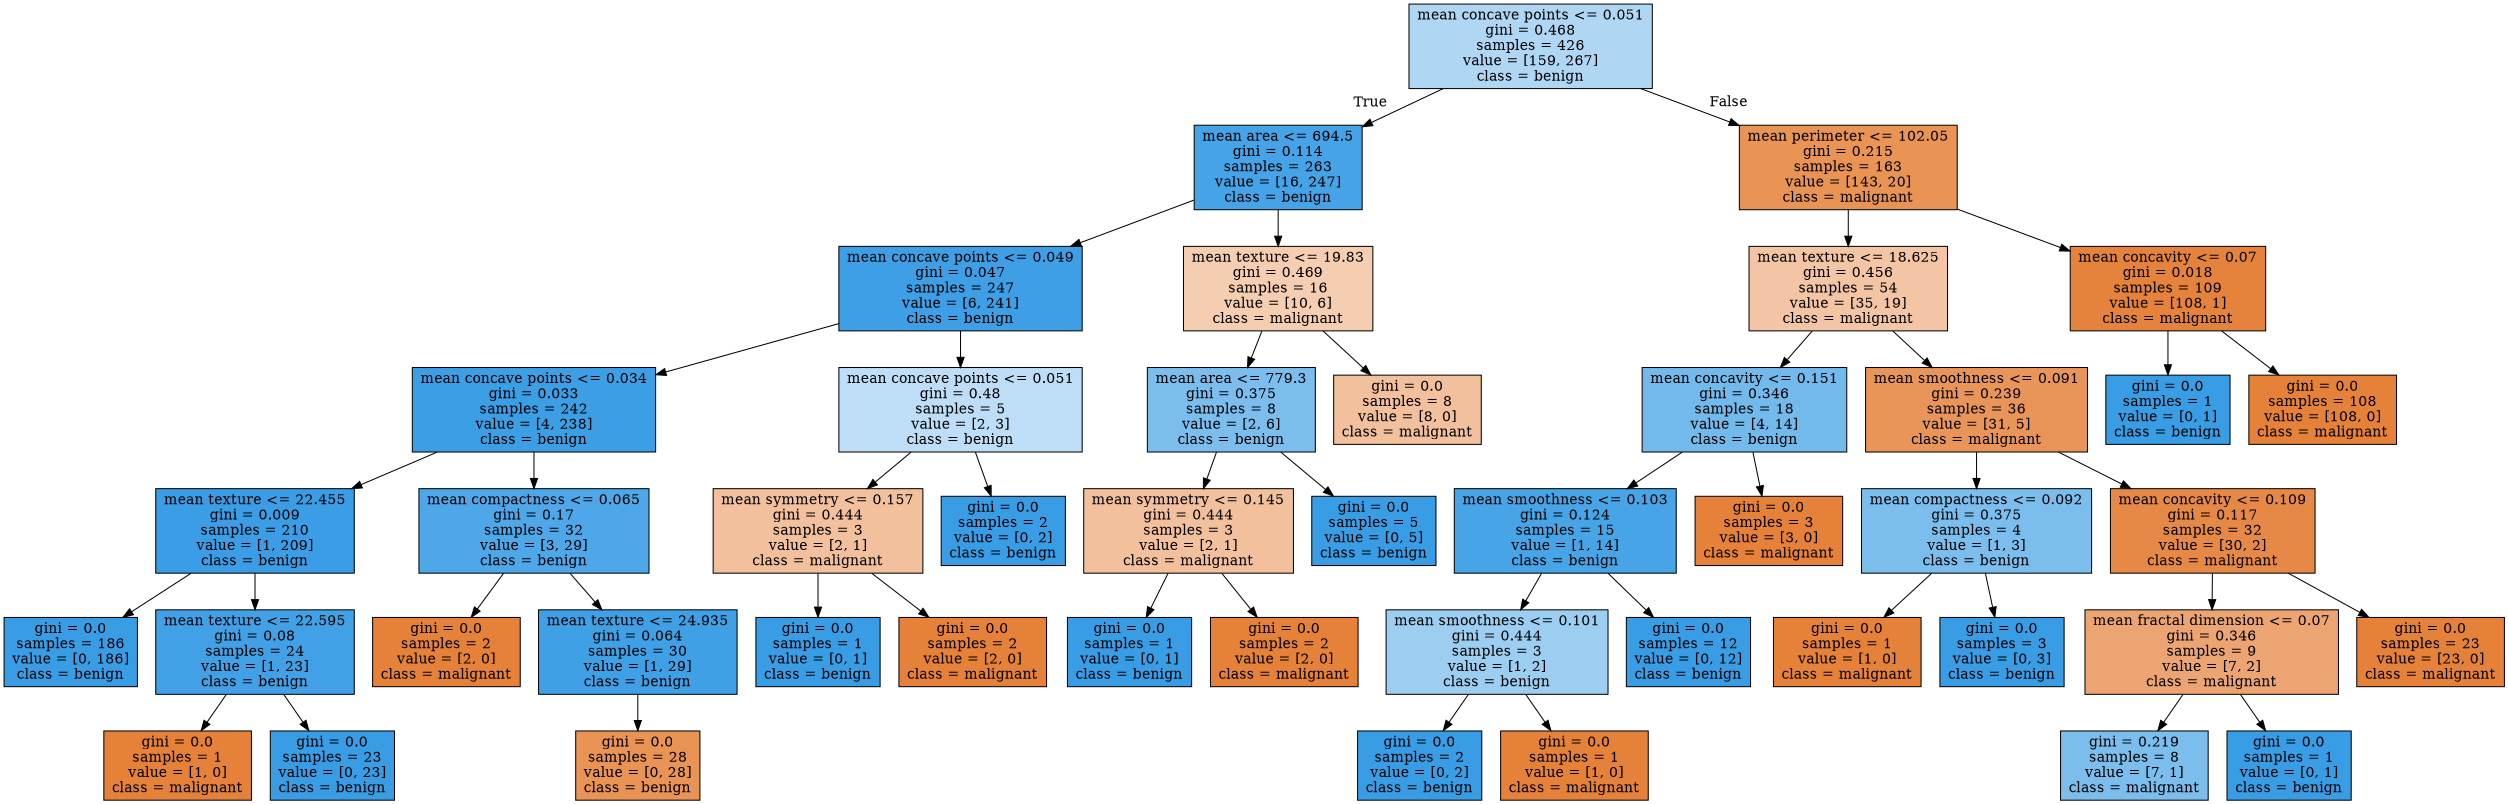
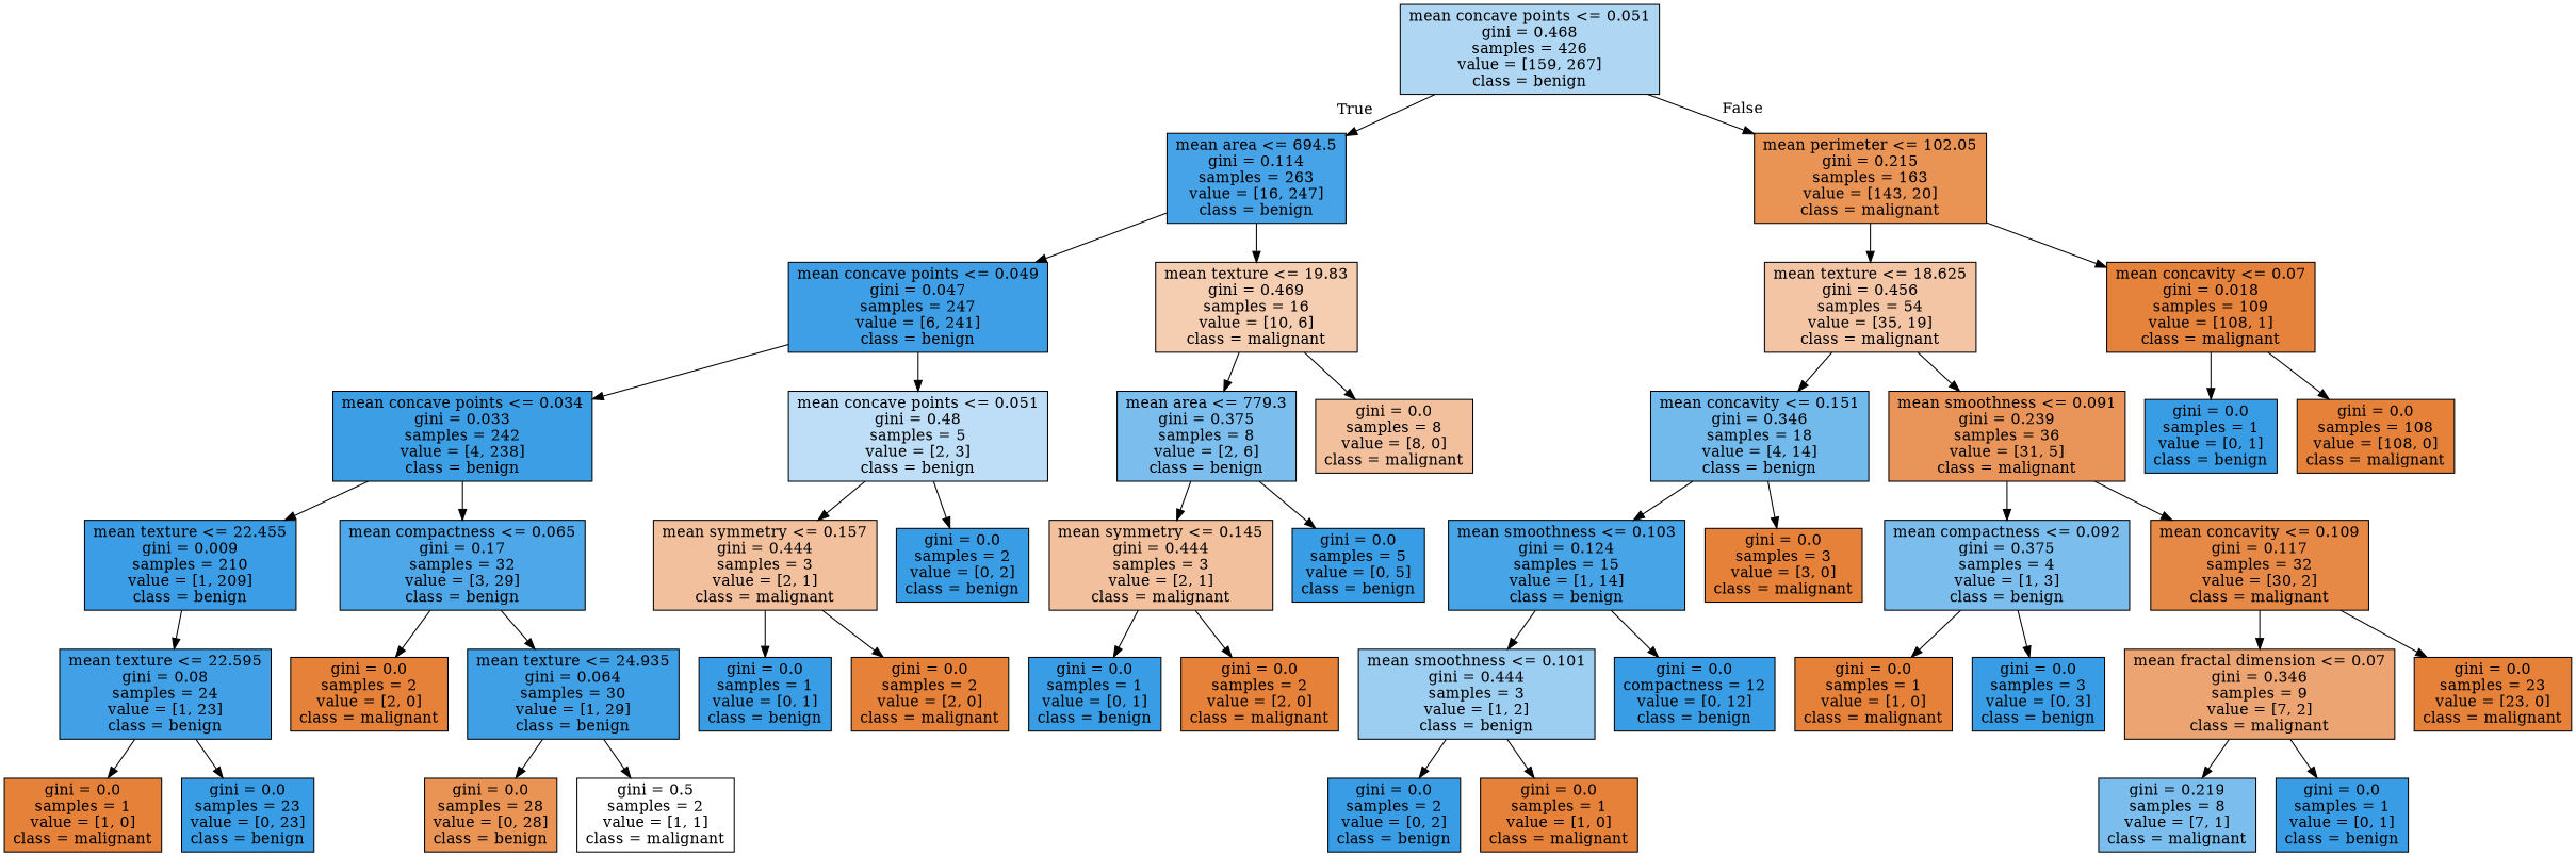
  digraph {
    node [color=black fillcolor="#399de5" shape=box style=filled]
    n1 [fillcolor="#afd7f4" label="mean concave points <= 0.051\ngini = 0.468\nsamples = 426\nvalue = [159, 267]\nclass = benign"]
    n2 [fillcolor="#46a3e7" label="mean area <= 694.5\ngini = 0.114\nsamples = 263\nvalue = [16, 247]\nclass = benign"]
    n3 [fillcolor="#e99355" label="mean perimeter <= 102.05\ngini = 0.215\nsamples = 163\nvalue = [143, 20]\nclass = malignant"]
    n4 [fillcolor="#3e9fe6" label="mean concave points <= 0.049\ngini = 0.047\nsamples = 247\nvalue = [6, 241]\nclass = benign"]
    n5 [fillcolor="#f5cdb0" label="mean texture <= 19.83\ngini = 0.469\nsamples = 16\nvalue = [10, 6]\nclass = malignant"]
    n6 [fillcolor="#f3c5a4" label="mean texture <= 18.625\ngini = 0.456\nsamples = 54\nvalue = [35, 19]\nclass = malignant"]
    n7 [fillcolor="#e5823b" label="mean concavity <= 0.07\ngini = 0.018\nsamples = 109\nvalue = [108, 1]\nclass = malignant"]
    n8 [fillcolor="#3c9fe5" label="mean concave points <= 0.034\ngini = 0.033\nsamples = 242\nvalue = [4, 238]\nclass = benign"]
    n9 [fillcolor="#bddef6" label="mean concave points <= 0.051\ngini = 0.48\nsamples = 5\nvalue = [2, 3]\nclass = benign"]
    n10 [fillcolor="#7bbeee" label="mean area <= 779.3\ngini = 0.375\nsamples = 8\nvalue = [2, 6]\nclass = benign"]
    n11 [fillcolor="#f2c09c" label="gini = 0.0\nsamples = 8\nvalue = [8, 0]\nclass = malignant"]
    n12 [fillcolor="#3a9de5" label="mean texture <= 22.455\ngini = 0.009\nsamples = 210\nvalue = [1, 209]\nclass = benign"]
    n13 [fillcolor="#4da7e8" label="mean compactness <= 0.065\ngini = 0.17\nsamples = 32\nvalue = [3, 29]\nclass = benign"]
    n14 [fillcolor="#f2c09c" label="mean symmetry <= 0.157\ngini = 0.444\nsamples = 3\nvalue = [2, 1]\nclass = malignant"]
    n15 [label="gini = 0.0\nsamples = 2\nvalue = [0, 2]\nclass = benign"]
-   n16 [label="gini = 0.0\nsamples = 186\nvalue = [0, 186]\nclass = benign"]
    n17 [fillcolor="#42a1e6" label="mean texture <= 22.595\ngini = 0.08\nsamples = 24\nvalue = [1, 23]\nclass = benign"]
    n18 [fillcolor="#e58139" label="gini = 0.0\nsamples = 2\nvalue = [2, 0]\nclass = malignant"]
    n19 [fillcolor="#40a0e6" label="mean texture <= 24.935\ngini = 0.064\nsamples = 30\nvalue = [1, 29]\nclass = benign"]
    n20 [fillcolor="#e58139" label="gini = 0.0\nsamples = 1\nvalue = [1, 0]\nclass = malignant"]
    n21 [label="gini = 0.0\nsamples = 23\nvalue = [0, 23]\nclass = benign"]
    n22 [fillcolor="#e99355" label="gini = 0.0\nsamples = 28\nvalue = [0, 28]\nclass = benign"]
+   n23 [fillcolor="#ffffff" label="gini = 0.5\nsamples = 2\nvalue = [1, 1]\nclass = malignant"]
    n24 [label="gini = 0.0\nsamples = 1\nvalue = [0, 1]\nclass = benign"]
    n25 [fillcolor="#e58139" label="gini = 0.0\nsamples = 2\nvalue = [2, 0]\nclass = malignant"]
    n26 [fillcolor="#f2c09c" label="mean symmetry <= 0.145\ngini = 0.444\nsamples = 3\nvalue = [2, 1]\nclass = malignant"]
    n27 [label="gini = 0.0\nsamples = 5\nvalue = [0, 5]\nclass = benign"]
    n28 [label="gini = 0.0\nsamples = 1\nvalue = [0, 1]\nclass = benign"]
    n29 [fillcolor="#e58139" label="gini = 0.0\nsamples = 2\nvalue = [2, 0]\nclass = malignant"]
    n30 [fillcolor="#72b9ec" label="mean concavity <= 0.151\ngini = 0.346\nsamples = 18\nvalue = [4, 14]\nclass = benign"]
    n31 [fillcolor="#e99559" label="mean smoothness <= 0.091\ngini = 0.239\nsamples = 36\nvalue = [31, 5]\nclass = malignant"]
    n32 [label="gini = 0.0\nsamples = 1\nvalue = [0, 1]\nclass = benign"]
    n33 [fillcolor="#e58139" label="gini = 0.0\nsamples = 108\nvalue = [108, 0]\nclass = malignant"]
    n34 [fillcolor="#47a4e7" label="mean smoothness <= 0.103\ngini = 0.124\nsamples = 15\nvalue = [1, 14]\nclass = benign"]
    n35 [fillcolor="#e58139" label="gini = 0.0\nsamples = 3\nvalue = [3, 0]\nclass = malignant"]
    n36 [fillcolor="#7bbeee" label="mean compactness <= 0.092\ngini = 0.375\nsamples = 4\nvalue = [1, 3]\nclass = benign"]
    n37 [fillcolor="#e78946" label="mean concavity <= 0.109\ngini = 0.117\nsamples = 32\nvalue = [30, 2]\nclass = malignant"]
    n38 [fillcolor="#9ccef2" label="mean smoothness <= 0.101\ngini = 0.444\nsamples = 3\nvalue = [1, 2]\nclass = benign"]
-   n39 [label="gini = 0.0\nsamples = 12\nvalue = [0, 12]\nclass = benign"]
+   n39 [label="gini = 0.0\ncompactness = 12\nvalue = [0, 12]\nclass = benign"]
    n40 [label="gini = 0.0\nsamples = 2\nvalue = [0, 2]\nclass = benign"]
    n41 [fillcolor="#e58139" label="gini = 0.0\nsamples = 1\nvalue = [1, 0]\nclass = malignant"]
    n42 [fillcolor="#e58139" label="gini = 0.0\nsamples = 1\nvalue = [1, 0]\nclass = malignant"]
    n43 [label="gini = 0.0\nsamples = 3\nvalue = [0, 3]\nclass = benign"]
    n44 [fillcolor="#eca572" label="mean fractal dimension <= 0.07\ngini = 0.346\nsamples = 9\nvalue = [7, 2]\nclass = malignant"]
    n45 [fillcolor="#e58139" label="gini = 0.0\nsamples = 23\nvalue = [23, 0]\nclass = malignant"]
    n46 [fillcolor="#7bbeee" label="gini = 0.219\nsamples = 8\nvalue = [7, 1]\nclass = malignant"]
    n47 [label="gini = 0.0\nsamples = 1\nvalue = [0, 1]\nclass = benign"]
    n1 -> n2 [headlabel=True labelangle=45 labeldistance=2.5]
    n1 -> n3 [headlabel=False labelangle=-45 labeldistance=2.5]
    n2 -> n4
    n2 -> n5
    n3 -> n6
    n3 -> n7
    n4 -> n8
    n4 -> n9
    n5 -> n10
    n5 -> n11
    n6 -> n30
    n6 -> n31
    n7 -> n32
    n7 -> n33
    n8 -> n12
    n8 -> n13
    n9 -> n14
    n9 -> n15
    n10 -> n26
    n10 -> n27
-   n12 -> n16
    n12 -> n17
    n13 -> n18
    n13 -> n19
    n14 -> n24
    n14 -> n25
    n17 -> n20
    n17 -> n21
    n19 -> n22
+   n19 -> n23
    n26 -> n28
    n26 -> n29
    n30 -> n34
    n30 -> n35
    n31 -> n36
    n31 -> n37
    n34 -> n38
    n34 -> n39
    n36 -> n42
    n36 -> n43
    n37 -> n44
    n37 -> n45
    n38 -> n40
    n38 -> n41
    n44 -> n46
    n44 -> n47
  }
